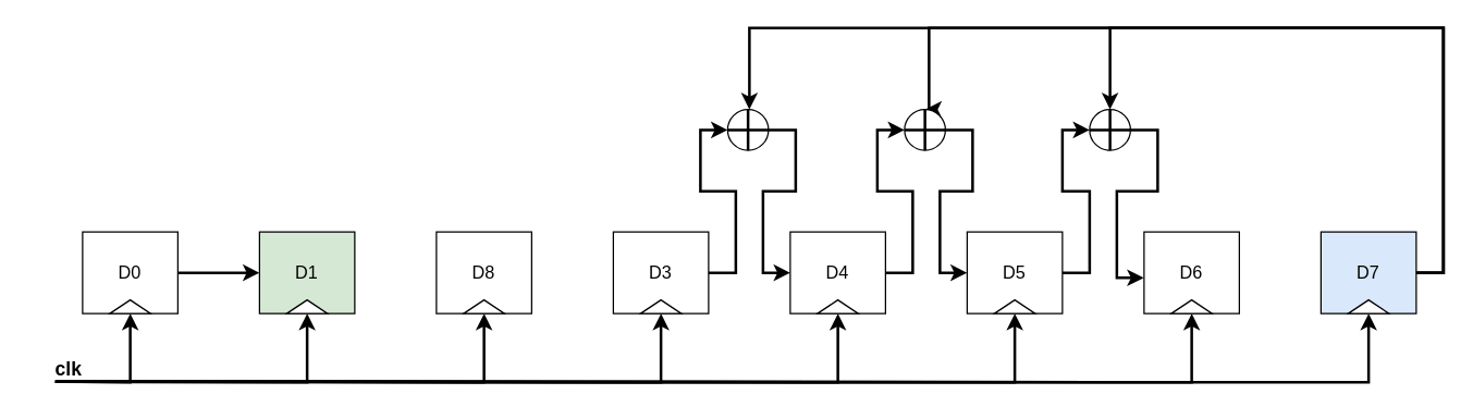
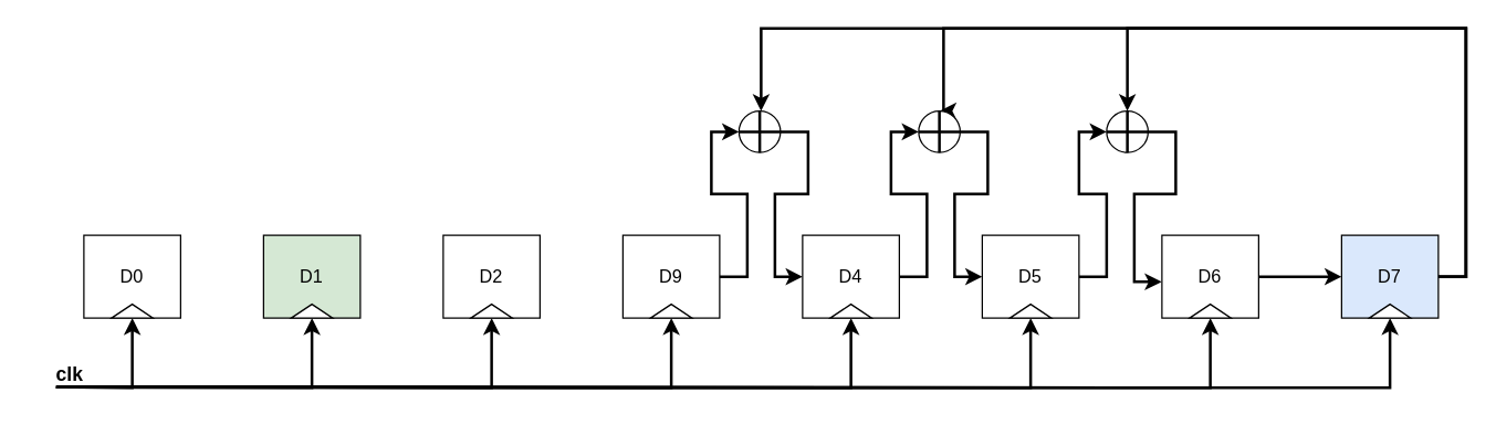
  <mxCell id="0" />
  <mxCell id="1" parent="0" />
- <mxCell id="2" style="edgeStyle=orthogonalEdgeStyle;rounded=0;orthogonalLoop=1;jettySize=auto;html=1;exitX=1;exitY=0.5;exitDx=0;exitDy=0;entryX=0;entryY=0.5;entryDx=0;entryDy=0;fontSize=13;strokeWidth=2;" edge="1" parent="1" source="3" target="4"><mxGeometry relative="1" as="geometry" /></mxCell>
  <mxCell id="3" value="&lt;font style=&quot;font-size: 13px&quot;&gt;D0&lt;/font&gt;" style="rounded=0;whiteSpace=wrap;html=1;" vertex="1" parent="1"><mxGeometry width="70" height="60" as="geometry" x="60" y="170" /></mxCell>
  <mxCell id="4" value="&lt;font style=&quot;font-size: 13px&quot;&gt;D1&lt;/font&gt;" style="rounded=0;whiteSpace=wrap;html=1;fillColor=#d5e8d4;" vertex="1" parent="1"><mxGeometry x="190" width="70" height="60" as="geometry" y="170" /></mxCell>
- <mxCell id="5" value="&lt;font style=&quot;font-size: 13px&quot;&gt;D8&lt;/font&gt;" style="rounded=0;whiteSpace=wrap;html=1;" vertex="1" parent="1"><mxGeometry x="320" width="70" height="60" as="geometry" y="170" /></mxCell>
+ <mxCell id="5" value="&lt;font style=&quot;font-size: 13px&quot;&gt;D2&lt;/font&gt;" style="rounded=0;whiteSpace=wrap;html=1;" vertex="1" parent="1"><mxGeometry x="320" width="70" height="60" as="geometry" y="170" /></mxCell>
  <mxCell id="6" style="edgeStyle=orthogonalEdgeStyle;rounded=0;orthogonalLoop=1;jettySize=auto;html=1;exitX=1;exitY=0.5;exitDx=0;exitDy=0;entryX=0;entryY=0.5;entryDx=0;entryDy=0;fontSize=14;strokeWidth=2;" edge="1" parent="1" source="7" target="36"><mxGeometry relative="1" as="geometry" /></mxCell>
- <mxCell id="7" value="&lt;font style=&quot;font-size: 13px&quot;&gt;D3&lt;/font&gt;" style="rounded=0;whiteSpace=wrap;html=1;" vertex="1" parent="1"><mxGeometry x="450" width="70" height="60" as="geometry" y="170" /></mxCell>
+ <mxCell id="7" value="&lt;font style=&quot;font-size: 13px&quot;&gt;D9&lt;/font&gt;" style="rounded=0;whiteSpace=wrap;html=1;" vertex="1" parent="1"><mxGeometry x="450" width="70" height="60" as="geometry" y="170" /></mxCell>
  <mxCell id="8" style="edgeStyle=orthogonalEdgeStyle;rounded=0;orthogonalLoop=1;jettySize=auto;html=1;exitX=1;exitY=0.5;exitDx=0;exitDy=0;entryX=0;entryY=0.5;entryDx=0;entryDy=0;fontSize=14;strokeWidth=2;" edge="1" parent="1" source="9" target="40"><mxGeometry relative="1" as="geometry" /></mxCell>
  <mxCell id="9" value="&lt;font style=&quot;font-size: 13px&quot;&gt;D4&lt;/font&gt;" style="rounded=0;whiteSpace=wrap;html=1;" vertex="1" parent="1"><mxGeometry x="580" width="70" height="60" as="geometry" y="170" /></mxCell>
  <mxCell id="10" style="edgeStyle=orthogonalEdgeStyle;rounded=0;orthogonalLoop=1;jettySize=auto;html=1;exitX=1;exitY=0.5;exitDx=0;exitDy=0;entryX=0;entryY=0.5;entryDx=0;entryDy=0;fontSize=14;strokeWidth=2;" edge="1" parent="1" source="11" target="44"><mxGeometry relative="1" as="geometry" /></mxCell>
  <mxCell id="11" value="&lt;font style=&quot;font-size: 13px&quot;&gt;D5&lt;/font&gt;" style="rounded=0;whiteSpace=wrap;html=1;" vertex="1" parent="1"><mxGeometry x="710" width="70" height="60" as="geometry" y="170" /></mxCell>
+ <mxCell id="12" style="edgeStyle=orthogonalEdgeStyle;rounded=0;orthogonalLoop=1;jettySize=auto;html=1;exitX=1;exitY=0.5;exitDx=0;exitDy=0;entryX=0;entryY=0.5;entryDx=0;entryDy=0;fontSize=13;strokeWidth=2;" edge="1" parent="1" source="13" target="17"><mxGeometry relative="1" as="geometry" /></mxCell>
  <mxCell id="13" value="&lt;font style=&quot;font-size: 13px&quot;&gt;D6&lt;/font&gt;" style="rounded=0;whiteSpace=wrap;html=1;" vertex="1" parent="1"><mxGeometry x="840" width="70" height="60" as="geometry" y="170" /></mxCell>
  <mxCell id="14" style="edgeStyle=orthogonalEdgeStyle;rounded=0;orthogonalLoop=1;jettySize=auto;html=1;exitX=1;exitY=0.5;exitDx=0;exitDy=0;fontSize=14;strokeWidth=2;" edge="1" parent="1" source="17"><mxGeometry relative="1" as="geometry"><mxPoint x="550" y="80" as="targetPoint" /><Array as="points"><mxPoint x="1060" y="200" /><mxPoint x="1060" y="20" /><mxPoint x="550" y="20" /></Array></mxGeometry></mxCell>
  <mxCell id="15" style="edgeStyle=orthogonalEdgeStyle;rounded=0;orthogonalLoop=1;jettySize=auto;html=1;exitX=1;exitY=0.5;exitDx=0;exitDy=0;entryX=0.5;entryY=0;entryDx=0;entryDy=0;fontSize=14;strokeWidth=2;" edge="1" parent="1" source="17" target="40"><mxGeometry relative="1" as="geometry"><Array as="points"><mxPoint x="1060" y="200" /><mxPoint x="1060" y="20" /><mxPoint x="682" y="20" /></Array></mxGeometry></mxCell>
  <mxCell id="16" style="edgeStyle=orthogonalEdgeStyle;rounded=0;orthogonalLoop=1;jettySize=auto;html=1;exitX=1;exitY=0.5;exitDx=0;exitDy=0;entryX=0.5;entryY=0;entryDx=0;entryDy=0;fontSize=14;strokeWidth=2;" edge="1" parent="1" source="17" target="44"><mxGeometry relative="1" as="geometry"><Array as="points"><mxPoint x="1060" y="200" /><mxPoint x="1060" y="20" /><mxPoint x="815" y="20" /></Array></mxGeometry></mxCell>
  <mxCell id="17" value="&lt;font style=&quot;font-size: 13px&quot;&gt;D7&lt;/font&gt;" style="rounded=0;whiteSpace=wrap;html=1;fillColor=#dae8fc;" vertex="1" parent="1"><mxGeometry x="970" width="70" height="60" as="geometry" y="170" /></mxCell>
  <mxCell id="18" style="edgeStyle=orthogonalEdgeStyle;rounded=0;orthogonalLoop=1;jettySize=auto;html=1;exitX=1;exitY=0.5;exitDx=0;exitDy=0;entryX=0.5;entryY=1;entryDx=0;entryDy=0;fontSize=13;strokeWidth=2;" edge="1" parent="1" target="3"><mxGeometry relative="1" as="geometry"><mxPoint x="40" y="280" as="sourcePoint" /></mxGeometry></mxCell>
  <mxCell id="19" style="edgeStyle=orthogonalEdgeStyle;rounded=0;orthogonalLoop=1;jettySize=auto;html=1;exitX=1;exitY=0.5;exitDx=0;exitDy=0;entryX=0.5;entryY=1;entryDx=0;entryDy=0;fontSize=13;strokeWidth=2;" edge="1" parent="1" target="4"><mxGeometry relative="1" as="geometry"><mxPoint x="40" y="280" as="sourcePoint" /></mxGeometry></mxCell>
  <mxCell id="20" style="edgeStyle=orthogonalEdgeStyle;rounded=0;orthogonalLoop=1;jettySize=auto;html=1;exitX=1;exitY=0.5;exitDx=0;exitDy=0;entryX=0.5;entryY=1;entryDx=0;entryDy=0;fontSize=13;strokeWidth=2;" edge="1" parent="1" target="5"><mxGeometry relative="1" as="geometry"><mxPoint x="40" y="280" as="sourcePoint" /></mxGeometry></mxCell>
  <mxCell id="21" style="edgeStyle=orthogonalEdgeStyle;rounded=0;orthogonalLoop=1;jettySize=auto;html=1;exitX=1;exitY=0.5;exitDx=0;exitDy=0;fontSize=13;strokeWidth=2;" edge="1" parent="1" target="7"><mxGeometry relative="1" as="geometry"><mxPoint x="40" y="280" as="sourcePoint" /></mxGeometry></mxCell>
  <mxCell id="22" style="edgeStyle=orthogonalEdgeStyle;rounded=0;orthogonalLoop=1;jettySize=auto;html=1;exitX=1;exitY=0.5;exitDx=0;exitDy=0;fontSize=13;strokeWidth=2;" edge="1" parent="1" target="9"><mxGeometry relative="1" as="geometry"><mxPoint x="40" y="280" as="sourcePoint" /></mxGeometry></mxCell>
  <mxCell id="23" style="edgeStyle=orthogonalEdgeStyle;rounded=0;orthogonalLoop=1;jettySize=auto;html=1;exitX=1;exitY=0.5;exitDx=0;exitDy=0;entryX=0.5;entryY=1;entryDx=0;entryDy=0;fontSize=13;strokeWidth=2;" edge="1" parent="1" target="11"><mxGeometry relative="1" as="geometry"><mxPoint x="40" y="280" as="sourcePoint" /></mxGeometry></mxCell>
  <mxCell id="24" style="edgeStyle=orthogonalEdgeStyle;rounded=0;orthogonalLoop=1;jettySize=auto;html=1;exitX=1;exitY=0.5;exitDx=0;exitDy=0;entryX=0.5;entryY=1;entryDx=0;entryDy=0;fontSize=13;strokeWidth=2;" edge="1" parent="1" target="13"><mxGeometry relative="1" as="geometry"><mxPoint x="40" y="280" as="sourcePoint" /></mxGeometry></mxCell>
  <mxCell id="25" style="edgeStyle=orthogonalEdgeStyle;rounded=0;orthogonalLoop=1;jettySize=auto;html=1;exitX=1;exitY=0.5;exitDx=0;exitDy=0;entryX=0.5;entryY=1;entryDx=0;entryDy=0;fontSize=13;strokeWidth=2;" edge="1" parent="1" target="17"><mxGeometry relative="1" as="geometry"><mxPoint x="40" y="280" as="sourcePoint" /></mxGeometry></mxCell>
  <mxCell id="26" value="" style="triangle;whiteSpace=wrap;html=1;fontSize=13;rotation=-90;" vertex="1" parent="1"><mxGeometry x="90" y="210" width="10" height="30" as="geometry" /></mxCell>
  <mxCell id="27" value="" style="triangle;whiteSpace=wrap;html=1;fontSize=13;rotation=-90;" vertex="1" parent="1"><mxGeometry x="220" y="210" width="10" height="30" as="geometry" /></mxCell>
  <mxCell id="28" value="" style="triangle;whiteSpace=wrap;html=1;fontSize=13;rotation=-90;" vertex="1" parent="1"><mxGeometry x="350" y="210" width="10" height="30" as="geometry" /></mxCell>
  <mxCell id="29" value="" style="triangle;whiteSpace=wrap;html=1;fontSize=13;rotation=-90;" vertex="1" parent="1"><mxGeometry x="480" y="210" width="10" height="30" as="geometry" /></mxCell>
  <mxCell id="30" value="" style="triangle;whiteSpace=wrap;html=1;fontSize=13;rotation=-90;" vertex="1" parent="1"><mxGeometry x="610" y="210" width="10" height="30" as="geometry" /></mxCell>
  <mxCell id="31" value="" style="triangle;whiteSpace=wrap;html=1;fontSize=13;rotation=-90;" vertex="1" parent="1"><mxGeometry x="740" y="210" width="10" height="30" as="geometry" /></mxCell>
  <mxCell id="32" value="" style="triangle;whiteSpace=wrap;html=1;fontSize=13;rotation=-90;" vertex="1" parent="1"><mxGeometry x="870" y="210" width="10" height="30" as="geometry" /></mxCell>
  <mxCell id="33" value="" style="triangle;whiteSpace=wrap;html=1;fontSize=13;rotation=-90;" vertex="1" parent="1"><mxGeometry x="1000" y="210" width="10" height="30" as="geometry" /></mxCell>
  <mxCell id="34" value="&lt;font style=&quot;font-size: 14px&quot;&gt;&lt;b&gt;clk&lt;/b&gt;&lt;/font&gt;" style="text;html=1;strokeColor=none;fillColor=none;align=center;verticalAlign=middle;whiteSpace=wrap;rounded=0;fontSize=13;" vertex="1" parent="1"><mxGeometry x="20" y="256" width="60" height="30" as="geometry" /></mxCell>
  <mxCell id="35" style="edgeStyle=orthogonalEdgeStyle;rounded=0;orthogonalLoop=1;jettySize=auto;html=1;exitX=1;exitY=0.5;exitDx=0;exitDy=0;entryX=0;entryY=0.5;entryDx=0;entryDy=0;fontSize=14;strokeWidth=2;" edge="1" parent="1" source="36" target="9"><mxGeometry relative="1" as="geometry" /></mxCell>
  <mxCell id="36" value="" style="ellipse;whiteSpace=wrap;html=1;aspect=fixed;fontSize=14;" vertex="1" parent="1"><mxGeometry x="534" y="80" width="30" height="30" as="geometry" /></mxCell>
  <mxCell id="37" value="" style="endArrow=none;html=1;rounded=0;fontSize=14;strokeWidth=2;entryX=0.5;entryY=0;entryDx=0;entryDy=0;exitX=0.5;exitY=1;exitDx=0;exitDy=0;" edge="1" parent="1" source="36" target="36"><mxGeometry width="50" height="50" relative="1" as="geometry"><mxPoint x="654" y="160" as="sourcePoint" /><mxPoint x="704" y="110" as="targetPoint" /></mxGeometry></mxCell>
  <mxCell id="38" value="" style="endArrow=none;html=1;rounded=0;fontSize=14;strokeWidth=2;exitX=0;exitY=0.5;exitDx=0;exitDy=0;entryX=1;entryY=0.5;entryDx=0;entryDy=0;" edge="1" parent="1" source="36" target="36"><mxGeometry width="50" height="50" relative="1" as="geometry"><mxPoint x="644" as="sourcePoint" y="170" /><mxPoint x="614" y="120" as="targetPoint" /></mxGeometry></mxCell>
  <mxCell id="39" style="edgeStyle=orthogonalEdgeStyle;rounded=0;orthogonalLoop=1;jettySize=auto;html=1;exitX=1;exitY=0.5;exitDx=0;exitDy=0;entryX=0;entryY=0.5;entryDx=0;entryDy=0;fontSize=14;strokeWidth=2;" edge="1" parent="1" source="40" target="11"><mxGeometry relative="1" as="geometry" /></mxCell>
  <mxCell id="40" value="" style="ellipse;whiteSpace=wrap;html=1;aspect=fixed;fontSize=14;" vertex="1" parent="1"><mxGeometry x="664" y="80" width="30" height="30" as="geometry" /></mxCell>
  <mxCell id="41" value="" style="endArrow=none;html=1;rounded=0;fontSize=14;strokeWidth=2;entryX=0.5;entryY=0;entryDx=0;entryDy=0;exitX=0.5;exitY=1;exitDx=0;exitDy=0;" edge="1" parent="1" source="40" target="40"><mxGeometry width="50" height="50" relative="1" as="geometry"><mxPoint x="787" y="160" as="sourcePoint" /><mxPoint x="837" y="110" as="targetPoint" /></mxGeometry></mxCell>
  <mxCell id="42" value="" style="endArrow=none;html=1;rounded=0;fontSize=14;strokeWidth=2;exitX=0;exitY=0.5;exitDx=0;exitDy=0;entryX=1;entryY=0.5;entryDx=0;entryDy=0;" edge="1" parent="1" source="40" target="40"><mxGeometry width="50" height="50" relative="1" as="geometry"><mxPoint x="777" as="sourcePoint" y="170" /><mxPoint x="747" y="120" as="targetPoint" /></mxGeometry></mxCell>
  <mxCell id="43" style="edgeStyle=orthogonalEdgeStyle;rounded=0;orthogonalLoop=1;jettySize=auto;html=1;entryX=-0.003;entryY=0.562;entryDx=0;entryDy=0;entryPerimeter=0;fontSize=14;strokeWidth=2;" edge="1" parent="1" source="44" target="13"><mxGeometry relative="1" as="geometry" /></mxCell>
  <mxCell id="44" value="" style="ellipse;whiteSpace=wrap;html=1;aspect=fixed;fontSize=14;" vertex="1" parent="1"><mxGeometry x="800" y="80" width="30" height="30" as="geometry" /></mxCell>
  <mxCell id="45" value="" style="endArrow=none;html=1;rounded=0;fontSize=14;strokeWidth=2;entryX=0.5;entryY=0;entryDx=0;entryDy=0;exitX=0.5;exitY=1;exitDx=0;exitDy=0;" edge="1" parent="1" source="44" target="44"><mxGeometry width="50" height="50" relative="1" as="geometry"><mxPoint x="920" y="160" as="sourcePoint" /><mxPoint x="970" y="110" as="targetPoint" /></mxGeometry></mxCell>
  <mxCell id="46" value="" style="endArrow=none;html=1;rounded=0;fontSize=14;strokeWidth=2;exitX=0;exitY=0.5;exitDx=0;exitDy=0;entryX=1;entryY=0.5;entryDx=0;entryDy=0;" edge="1" parent="1" source="44" target="44"><mxGeometry width="50" height="50" relative="1" as="geometry"><mxPoint x="910" as="sourcePoint" y="170" /><mxPoint x="880" y="120" as="targetPoint" /></mxGeometry></mxCell>
